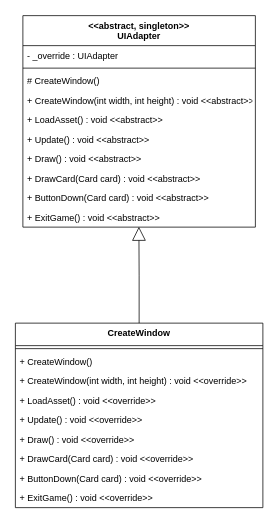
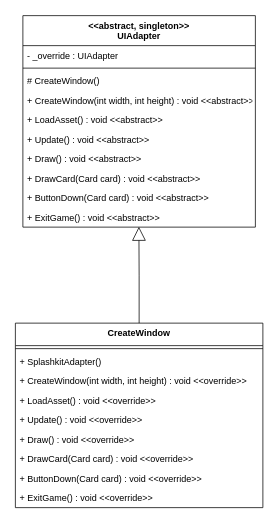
  <mxCell id="0" />
  <mxCell id="1" parent="0" />
  <mxCell id="2" value="&lt;&lt;abstract, singleton&gt;&gt;&#10;UIAdapter&#10;&#10;" style="swimlane;fontStyle=1;align=center;verticalAlign=top;childLayout=stackLayout;horizontal=1;startSize=40;horizontalStack=0;resizeParent=1;resizeParentMax=0;resizeLast=0;collapsible=1;marginBottom=0;" vertex="1" parent="1"><mxGeometry x="30" y="20" width="310" height="282" as="geometry" /></mxCell>
  <mxCell id="3" value="- _override : UIAdapter" style="text;strokeColor=none;fillColor=none;align=left;verticalAlign=top;spacingLeft=4;spacingRight=4;overflow=hidden;rotatable=0;points=[[0,0.5],[1,0.5]];portConstraint=eastwest;" vertex="1" parent="2"><mxGeometry y="40" width="310" height="26" as="geometry" /></mxCell>
  <mxCell id="4" value="" style="line;strokeWidth=1;fillColor=none;align=left;verticalAlign=middle;spacingTop=-1;spacingLeft=3;spacingRight=3;rotatable=0;labelPosition=right;points=[];portConstraint=eastwest;" vertex="1" parent="2"><mxGeometry y="66" width="310" height="8" as="geometry" /></mxCell>
  <mxCell id="5" value="# CreateWindow()" style="text;strokeColor=none;fillColor=none;align=left;verticalAlign=top;spacingLeft=4;spacingRight=4;overflow=hidden;rotatable=0;points=[[0,0.5],[1,0.5]];portConstraint=eastwest;" vertex="1" parent="2"><mxGeometry y="74" width="310" height="26" as="geometry" /></mxCell>
  <mxCell id="6" value="+ CreateWindow(int width, int height) : void &lt;&lt;abstract&gt;&gt;" style="text;strokeColor=none;fillColor=none;align=left;verticalAlign=top;spacingLeft=4;spacingRight=4;overflow=hidden;rotatable=0;points=[[0,0.5],[1,0.5]];portConstraint=eastwest;" vertex="1" parent="2"><mxGeometry y="100" width="310" height="26" as="geometry" /></mxCell>
  <mxCell id="7" value="+ LoadAsset() : void &lt;&lt;abstract&gt;&gt;" style="text;strokeColor=none;fillColor=none;align=left;verticalAlign=top;spacingLeft=4;spacingRight=4;overflow=hidden;rotatable=0;points=[[0,0.5],[1,0.5]];portConstraint=eastwest;" vertex="1" parent="2"><mxGeometry y="126" width="310" height="26" as="geometry" /></mxCell>
  <mxCell id="8" value="+ Update() : void &lt;&lt;abstract&gt;&gt;" style="text;strokeColor=none;fillColor=none;align=left;verticalAlign=top;spacingLeft=4;spacingRight=4;overflow=hidden;rotatable=0;points=[[0,0.5],[1,0.5]];portConstraint=eastwest;" vertex="1" parent="2"><mxGeometry y="152" width="310" height="26" as="geometry" /></mxCell>
  <mxCell id="9" value="+ Draw() : void &lt;&lt;abstract&gt;&gt;" style="text;strokeColor=none;fillColor=none;align=left;verticalAlign=top;spacingLeft=4;spacingRight=4;overflow=hidden;rotatable=0;points=[[0,0.5],[1,0.5]];portConstraint=eastwest;" vertex="1" parent="2"><mxGeometry y="178" width="310" height="26" as="geometry" /></mxCell>
  <mxCell id="10" value="+ DrawCard(Card card) : void &lt;&lt;abstract&gt;&gt;" style="text;strokeColor=none;fillColor=none;align=left;verticalAlign=top;spacingLeft=4;spacingRight=4;overflow=hidden;rotatable=0;points=[[0,0.5],[1,0.5]];portConstraint=eastwest;" vertex="1" parent="2"><mxGeometry y="204" width="310" height="26" as="geometry" /></mxCell>
  <mxCell id="11" value="+ ButtonDown(Card card) : void &lt;&lt;abstract&gt;&gt;" style="text;strokeColor=none;fillColor=none;align=left;verticalAlign=top;spacingLeft=4;spacingRight=4;overflow=hidden;rotatable=0;points=[[0,0.5],[1,0.5]];portConstraint=eastwest;" vertex="1" parent="2"><mxGeometry y="230" width="310" height="26" as="geometry" /></mxCell>
  <mxCell id="12" value="+ ExitGame() : void &lt;&lt;abstract&gt;&gt;" style="text;strokeColor=none;fillColor=none;align=left;verticalAlign=top;spacingLeft=4;spacingRight=4;overflow=hidden;rotatable=0;points=[[0,0.5],[1,0.5]];portConstraint=eastwest;" vertex="1" parent="2"><mxGeometry y="256" width="310" height="26" as="geometry" /></mxCell>
  <mxCell id="13" value="CreateWindow&#10;&#10;" style="swimlane;fontStyle=1;align=center;verticalAlign=top;childLayout=stackLayout;horizontal=1;startSize=30;horizontalStack=0;resizeParent=1;resizeParentMax=0;resizeLast=0;collapsible=1;marginBottom=0;" vertex="1" parent="1"><mxGeometry x="20" y="430" width="330" height="246" as="geometry" /></mxCell>
  <mxCell id="14" value="" style="line;strokeWidth=1;fillColor=none;align=left;verticalAlign=middle;spacingTop=-1;spacingLeft=3;spacingRight=3;rotatable=0;labelPosition=right;points=[];portConstraint=eastwest;" vertex="1" parent="13"><mxGeometry y="30" width="330" height="8" as="geometry" /></mxCell>
- <mxCell id="15" value="+ CreateWindow()" style="text;strokeColor=none;fillColor=none;align=left;verticalAlign=top;spacingLeft=4;spacingRight=4;overflow=hidden;rotatable=0;points=[[0,0.5],[1,0.5]];portConstraint=eastwest;" vertex="1" parent="13"><mxGeometry y="38" width="330" height="26" as="geometry" /></mxCell>
+ <mxCell id="15" value="+ SplashkitAdapter()" style="text;strokeColor=none;fillColor=none;align=left;verticalAlign=top;spacingLeft=4;spacingRight=4;overflow=hidden;rotatable=0;points=[[0,0.5],[1,0.5]];portConstraint=eastwest;" vertex="1" parent="13"><mxGeometry y="38" width="330" height="26" as="geometry" /></mxCell>
  <mxCell id="16" value="+ CreateWindow(int width, int height) : void &lt;&lt;override&gt;&gt;" style="text;strokeColor=none;fillColor=none;align=left;verticalAlign=top;spacingLeft=4;spacingRight=4;overflow=hidden;rotatable=0;points=[[0,0.5],[1,0.5]];portConstraint=eastwest;" vertex="1" parent="13"><mxGeometry y="64" width="330" height="26" as="geometry" /></mxCell>
  <mxCell id="17" value="+ LoadAsset() : void &lt;&lt;override&gt;&gt;" style="text;strokeColor=none;fillColor=none;align=left;verticalAlign=top;spacingLeft=4;spacingRight=4;overflow=hidden;rotatable=0;points=[[0,0.5],[1,0.5]];portConstraint=eastwest;" vertex="1" parent="13"><mxGeometry y="90" width="330" height="26" as="geometry" /></mxCell>
  <mxCell id="18" value="+ Update() : void &lt;&lt;override&gt;&gt;" style="text;strokeColor=none;fillColor=none;align=left;verticalAlign=top;spacingLeft=4;spacingRight=4;overflow=hidden;rotatable=0;points=[[0,0.5],[1,0.5]];portConstraint=eastwest;" vertex="1" parent="13"><mxGeometry y="116" width="330" height="26" as="geometry" /></mxCell>
  <mxCell id="19" value="+ Draw() : void &lt;&lt;override&gt;&gt;" style="text;strokeColor=none;fillColor=none;align=left;verticalAlign=top;spacingLeft=4;spacingRight=4;overflow=hidden;rotatable=0;points=[[0,0.5],[1,0.5]];portConstraint=eastwest;" vertex="1" parent="13"><mxGeometry y="142" width="330" height="26" as="geometry" /></mxCell>
  <mxCell id="20" value="+ DrawCard(Card card) : void &lt;&lt;override&gt;&gt;" style="text;strokeColor=none;fillColor=none;align=left;verticalAlign=top;spacingLeft=4;spacingRight=4;overflow=hidden;rotatable=0;points=[[0,0.5],[1,0.5]];portConstraint=eastwest;" vertex="1" parent="13"><mxGeometry y="168" width="330" height="26" as="geometry" /></mxCell>
  <mxCell id="21" value="+ ButtonDown(Card card) : void &lt;&lt;override&gt;&gt;" style="text;strokeColor=none;fillColor=none;align=left;verticalAlign=top;spacingLeft=4;spacingRight=4;overflow=hidden;rotatable=0;points=[[0,0.5],[1,0.5]];portConstraint=eastwest;" vertex="1" parent="13"><mxGeometry y="194" width="330" height="26" as="geometry" /></mxCell>
  <mxCell id="22" value="+ ExitGame() : void &lt;&lt;override&gt;&gt;" style="text;strokeColor=none;fillColor=none;align=left;verticalAlign=top;spacingLeft=4;spacingRight=4;overflow=hidden;rotatable=0;points=[[0,0.5],[1,0.5]];portConstraint=eastwest;" vertex="1" parent="13"><mxGeometry y="220" width="330" height="26" as="geometry" /></mxCell>
  <mxCell id="23" value="" style="endArrow=block;endSize=16;endFill=0;html=1;rounded=0;edgeStyle=orthogonalEdgeStyle;exitX=0.5;exitY=0;exitDx=0;exitDy=0;entryX=0.499;entryY=0.984;entryDx=0;entryDy=0;entryPerimeter=0;" edge="1" parent="1" source="13" target="12"><mxGeometry width="160" relative="1" as="geometry"><mxPoint x="270" y="390" as="sourcePoint" /><mxPoint x="430" y="390" as="targetPoint" /></mxGeometry></mxCell>
